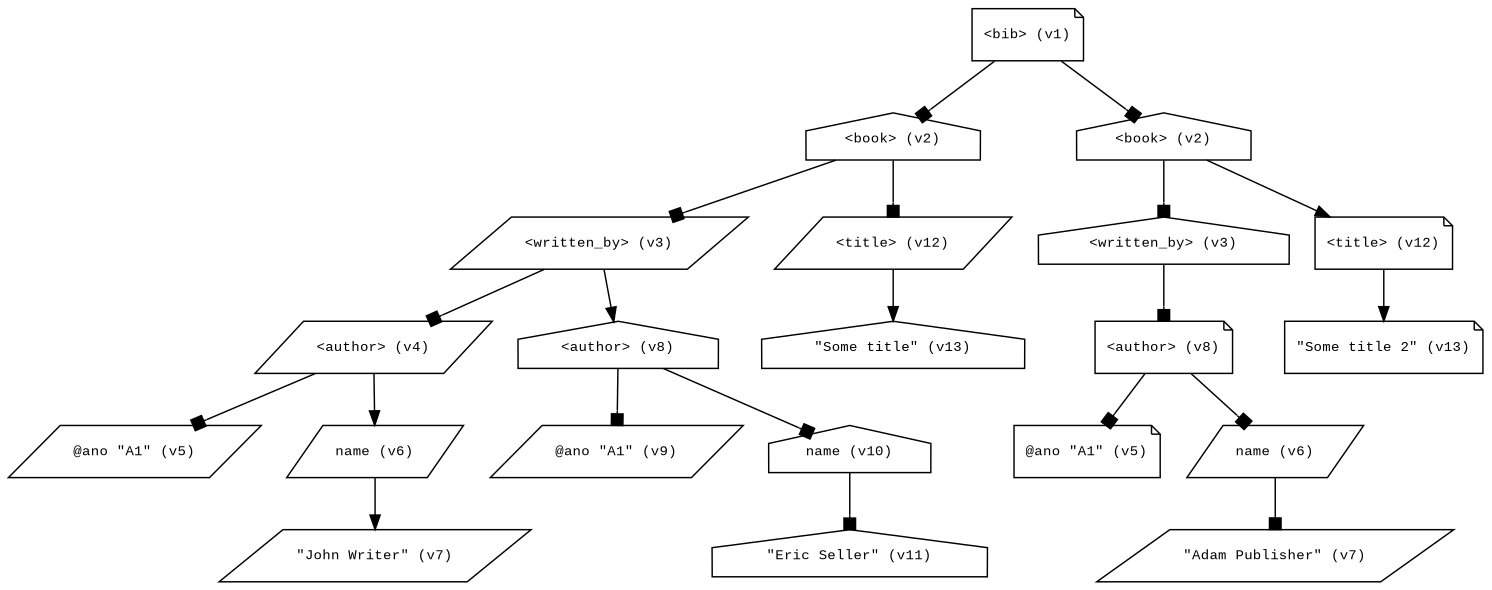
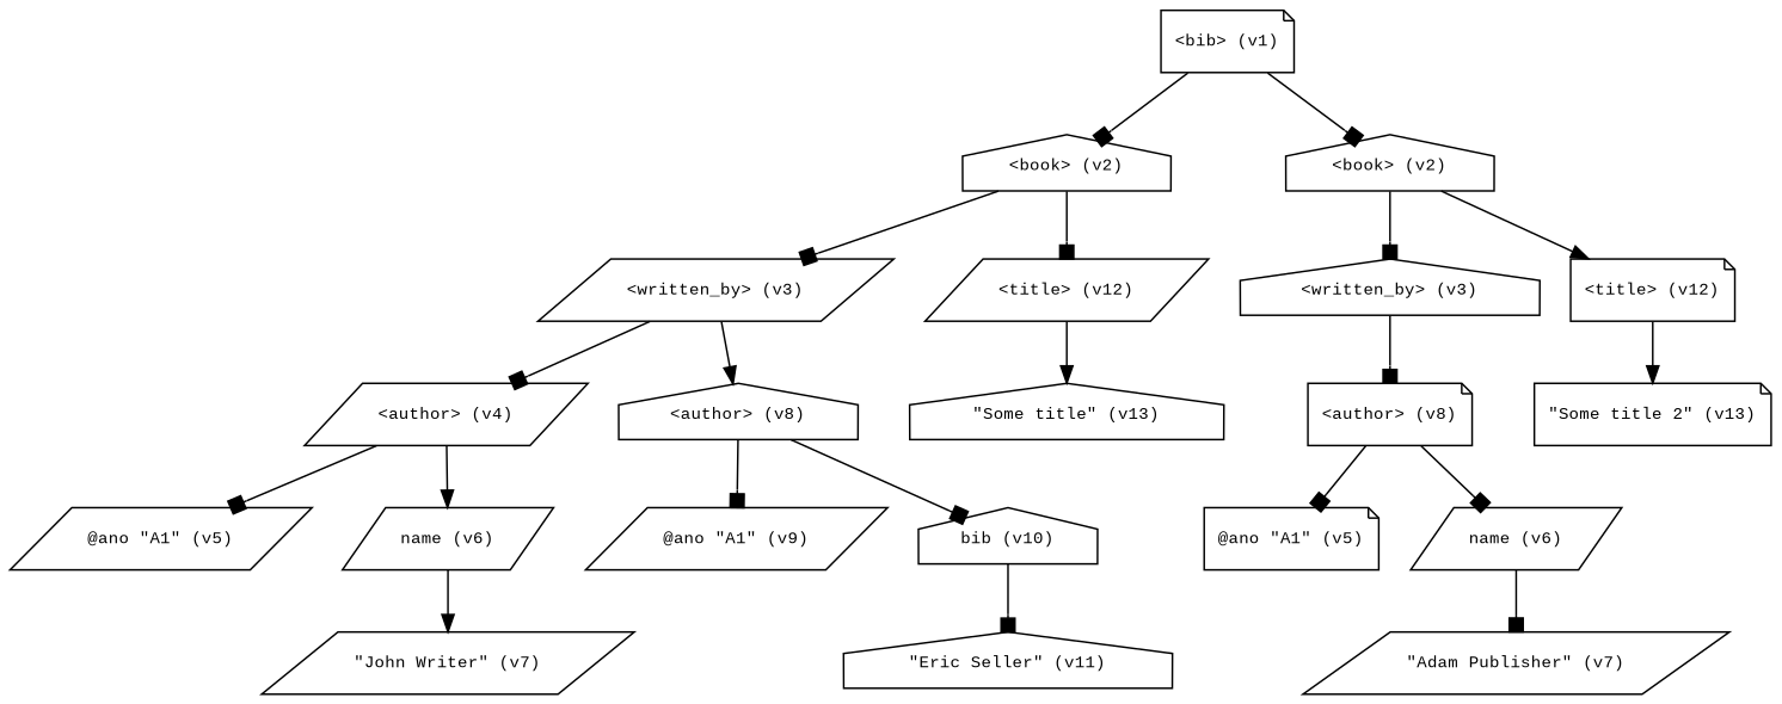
  digraph {
    rankdir=TB
    fontname="Liberation Mono"
    node [fontname="Liberation Mono" fontsize=10 shape=parallelogram]
    edge [fontname="Liberation Mono" fontsize=10 arrowhead=box]
    n1 [label="<book> (v2)" shape=house]
    n2 [label="<book> (v2)" shape=house]
    n3 [label="<written_by> (v3)"]
    n4 [label="<written_by> (v3)" shape=house]
    n5 [label="<title> (v12)"]
    n6 [label="<title> (v12)" shape=note]
    n7 [label="<author> (v4)"]
    n8 [label="<author> (v8)" shape=house]
    n9 [label="\"Some title\" (v13)" shape=house]
    n10 [label="<author> (v8)" shape=note]
    n11 [label="\"Some title 2\" (v13)" shape=note]
    n12 [label="@ano \"A1\" (v5)"]
    n13 [label="name (v6)"]
    n14 [label="@ano \"A1\" (v9)"]
-   n15 [label="name (v10)" shape=house]
+   n15 [label="bib (v10)" shape=house]
    n16 [label="@ano \"A1\" (v5)" shape=note]
    n17 [label="name (v6)"]
    n18 [label="<bib> (v1)" shape=note]
    n19 [label="\"John Writer\" (v7)"]
    n20 [label="\"Eric Seller\" (v11)" shape=house]
    n21 [label="\"Adam Publisher\" (v7)"]
    subgraph sub_1 {
      rank=same
      n1
      n2
    }
    subgraph sub_2 {
      rank=same
      n3
      n4
      n5
      n6
    }
    subgraph sub_3 {
      rank=same
      n7
      n8
      n9
      n10
      n11
    }
    subgraph sub_4 {
      rank=same
      n12
      n13
      n14
      n15
      n16
      n17
    }
    n1 -> n3
    n1 -> n5
    n2 -> n4
    n2 -> n6 [arrowhead=normal]
    n3 -> n7
    n3 -> n8 [arrowhead=normal]
    n4 -> n10
    n5 -> n9 [arrowhead=normal]
    n6 -> n11 [arrowhead=normal]
    n7 -> n12
    n7 -> n13 [arrowhead=normal]
    n8 -> n14
    n8 -> n15
    n10 -> n16
    n10 -> n17
    n13 -> n19 [arrowhead=normal]
    n15 -> n20
    n17 -> n21
    n18 -> n1
    n18 -> n2
  }
